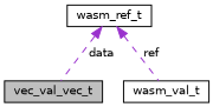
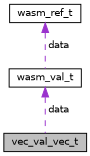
  digraph {
    node [color=black fillcolor=white fontname=Helvetica fontsize=10 shape=record style=filled]
    edge [color=darkorchid3 dir=back fontname=Helvetica fontsize=10 labelfontname=Helvetica labelfontsize=10 style=dashed]
    n1 [fillcolor=grey75 fontcolor=black height=0.2 label=vec_val_vec_t width=0.4]
    n2 [height=0.2 label=wasm_val_t width=0.4]
    n3 [height=0.2 label=wasm_ref_t width=0.4]
-   n3 -> n1 [label=" data"]
-   n3 -> n2 [label=" ref"]
+   n2 -> n1 [label=" data"]
+   n3 -> n2 [label=" data"]
  }
